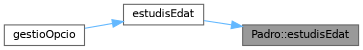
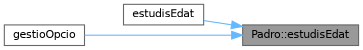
  digraph {
    rankdir=RL
    node [color=grey40 fillcolor=white fontname=Helvetica fontsize=10 shape=box style=filled]
    edge [color=steelblue1 dir=back fontname=Helvetica fontsize=10 labelfontname=Helvetica labelfontsize=10 style=solid]
    n1 [color=gray40 fillcolor=grey60 fontcolor=black height=0.2 label="Padro::estudisEdat" width=0.4]
    n2 [height=0.2 label=estudisEdat width=0.4]
    n3 [height=0.2 label=gestioOpcio width=0.4]
    n1 -> n2
-   n2 -> n3
+   n1 -> n3
  }
